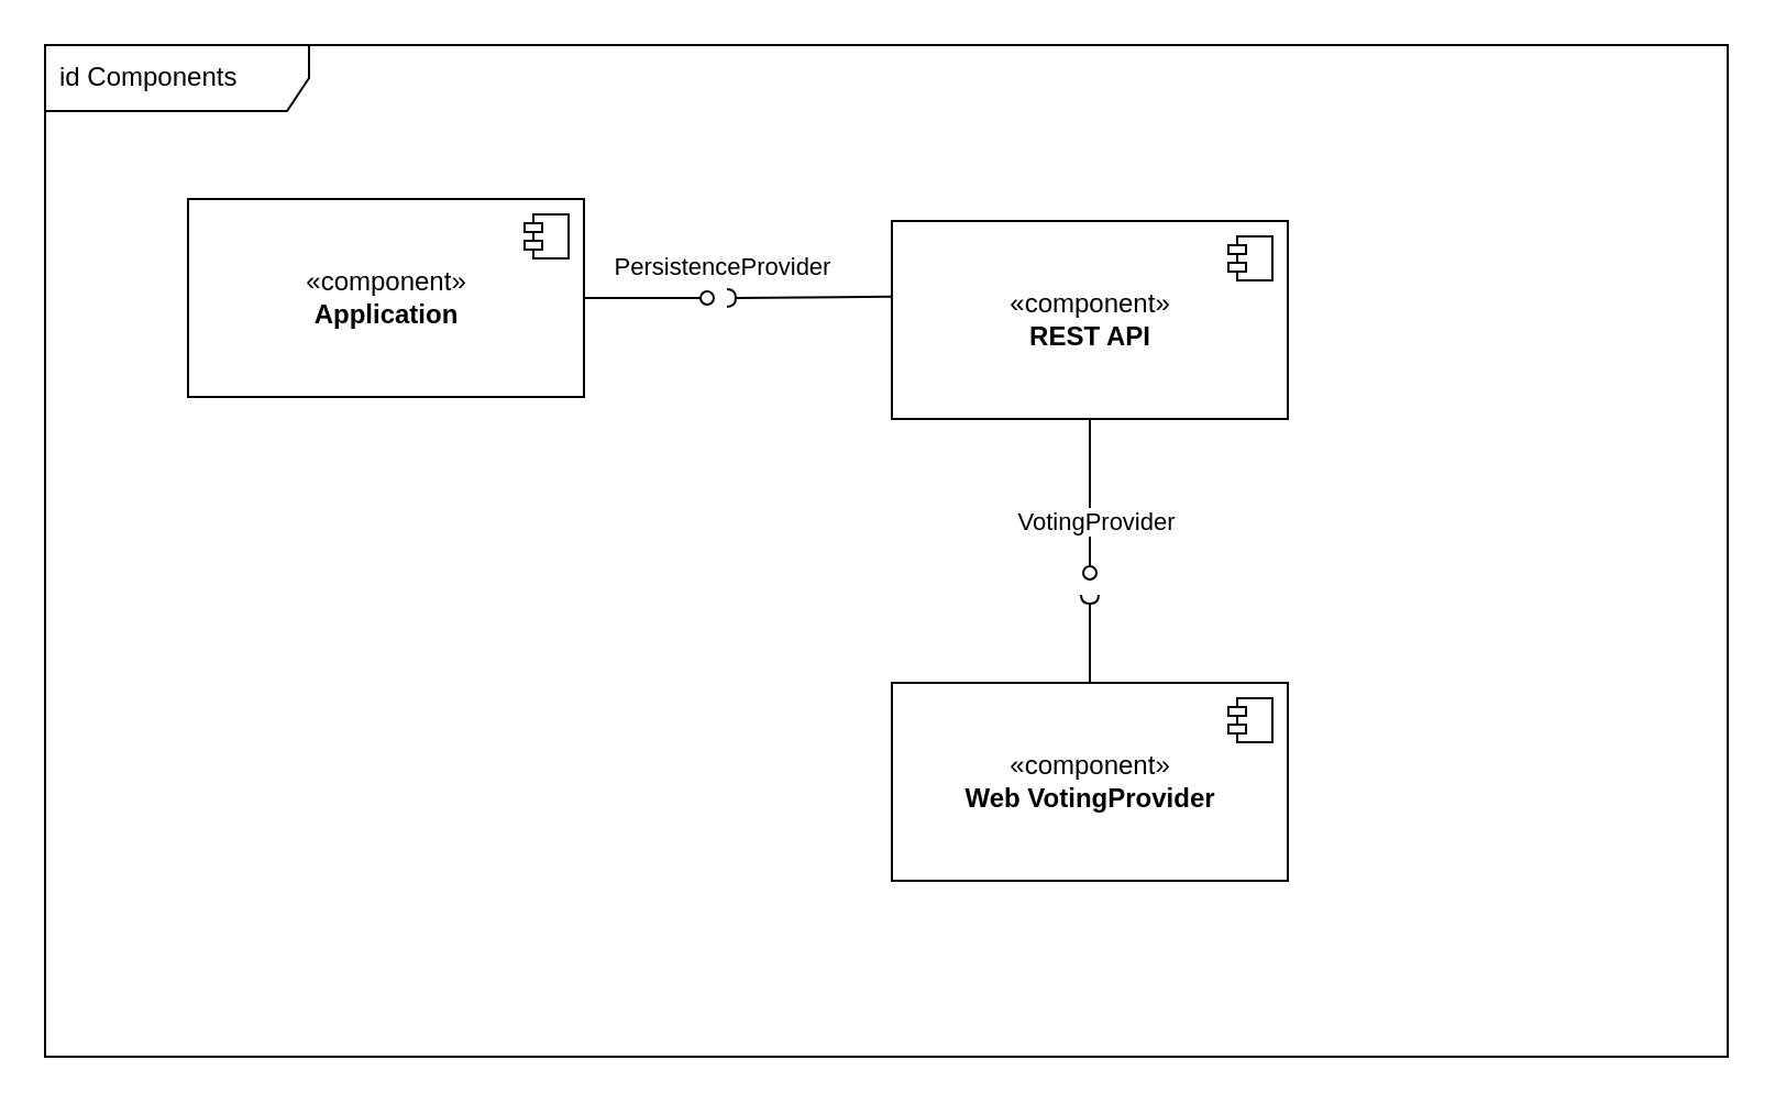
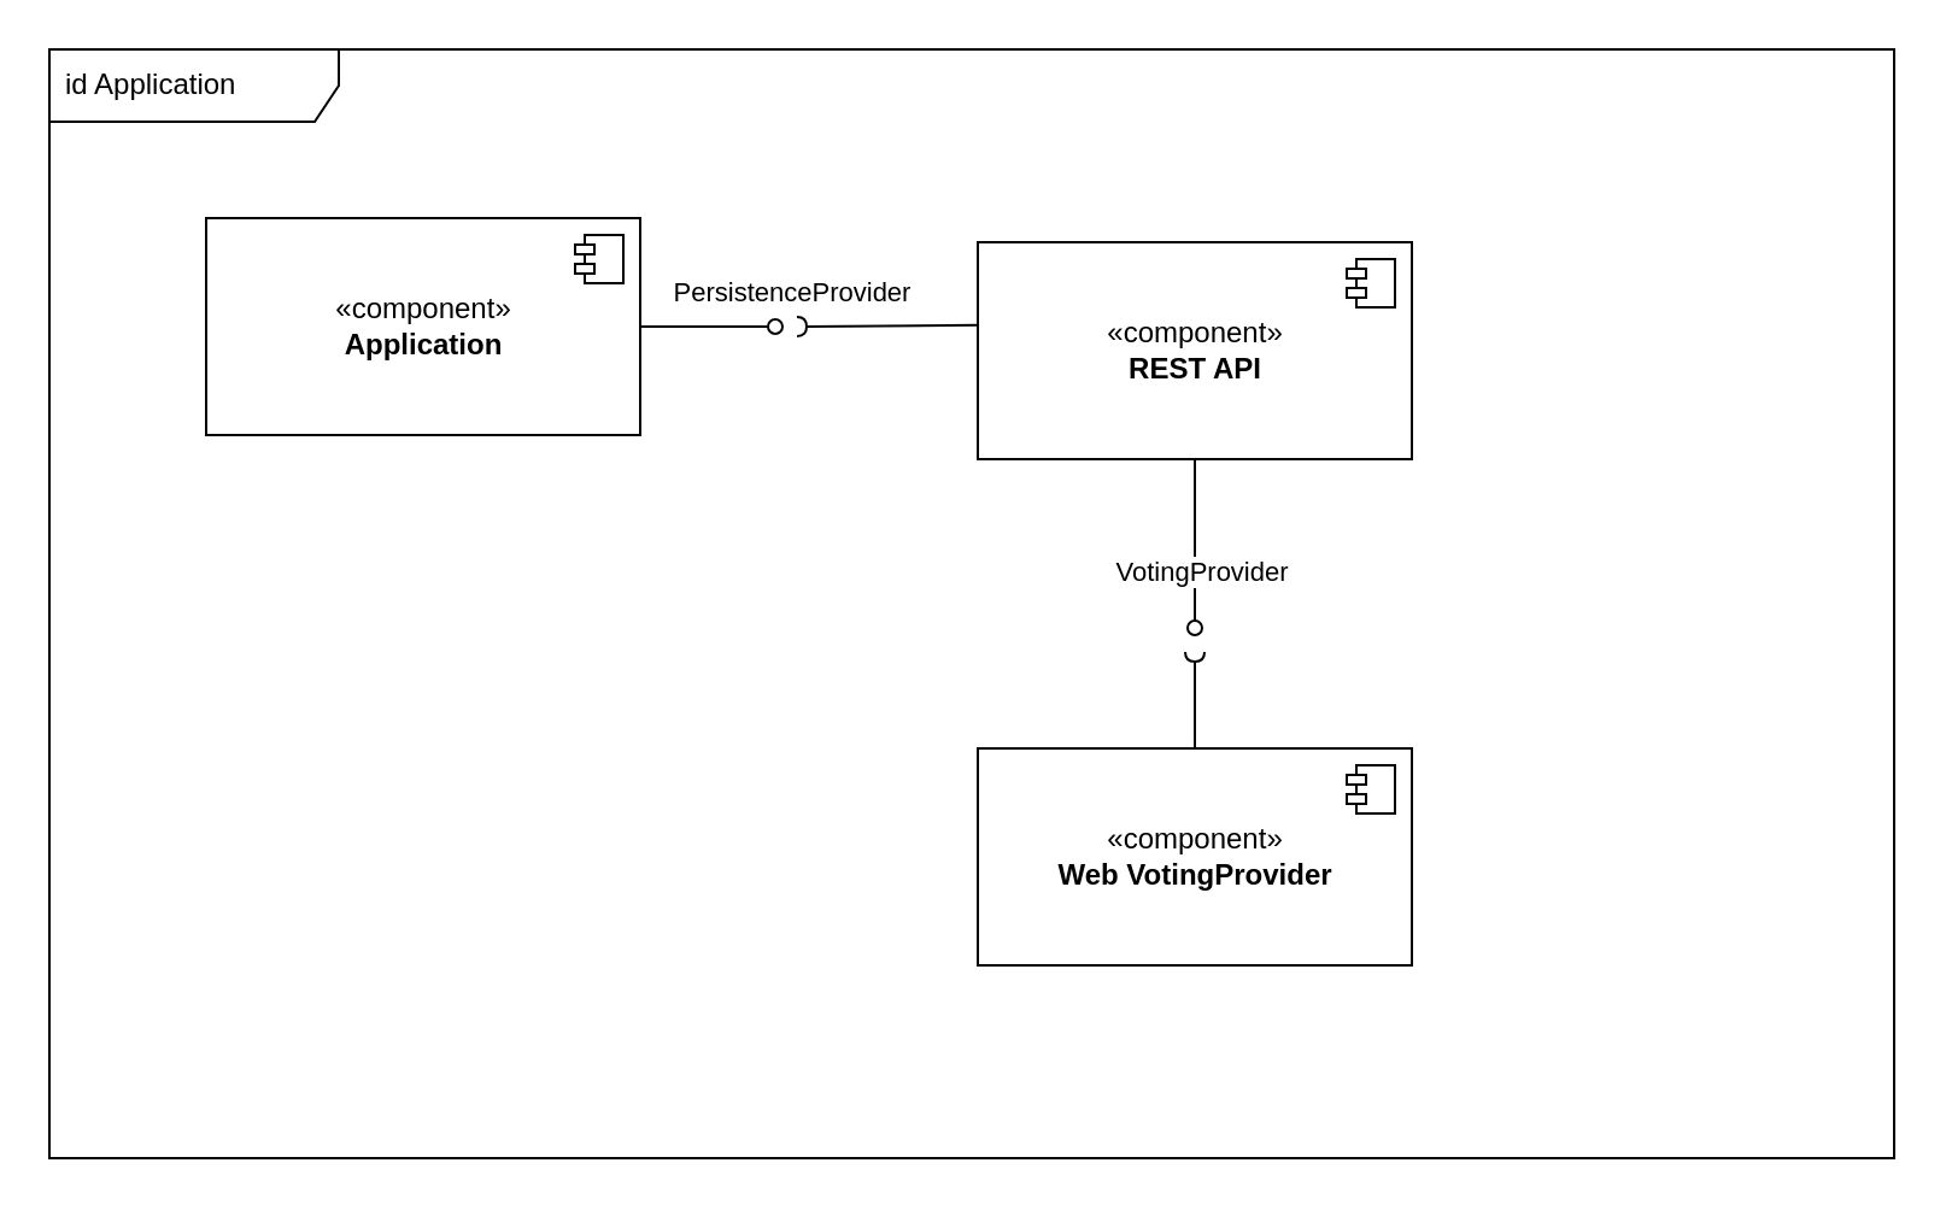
  <mxCell id="0" />
  <mxCell id="1" parent="0" />
- <mxCell id="2" value="id Components" style="shape=umlFrame;whiteSpace=wrap;html=1;width=120;height=30;boundedLbl=1;verticalAlign=middle;align=left;spacingLeft=5;" parent="1" vertex="1"><mxGeometry x="20" y="20" width="765" height="460" as="geometry" /></mxCell>
+ <mxCell id="2" value="id Application" style="shape=umlFrame;whiteSpace=wrap;html=1;width=120;height=30;boundedLbl=1;verticalAlign=middle;align=left;spacingLeft=5;" parent="1" vertex="1"><mxGeometry x="20" y="20" width="765" height="460" as="geometry" /></mxCell>
  <mxCell id="3" value="«component»&lt;br&gt;&lt;b&gt;Application&lt;/b&gt;" style="html=1;dropTarget=0;" parent="1" vertex="1"><mxGeometry x="85" y="90" width="180" height="90" as="geometry" /></mxCell>
  <mxCell id="4" value="" style="shape=module;jettyWidth=8;jettyHeight=4;" parent="3" vertex="1"><mxGeometry x="1" width="20" height="20" relative="1" as="geometry"><mxPoint x="-27" y="7" as="offset" /></mxGeometry></mxCell>
  <mxCell id="5" value="" style="endArrow=circle;html=1;rounded=0;align=center;verticalAlign=top;endFill=0;labelBackgroundColor=none;endSize=2;" parent="1" edge="1"><mxGeometry relative="1" as="geometry"><mxPoint x="265" y="135" as="sourcePoint" /><mxPoint x="325" y="135" as="targetPoint" /></mxGeometry></mxCell>
  <mxCell id="6" value="PersistenceProvider" style="edgeLabel;html=1;align=center;verticalAlign=middle;resizable=0;points=[];" parent="5" vertex="1" connectable="0"><mxGeometry x="0.397" y="-1" relative="1" as="geometry"><mxPoint x="20" y="-16" as="offset" /></mxGeometry></mxCell>
  <mxCell id="7" style="edgeStyle=orthogonalEdgeStyle;rounded=0;orthogonalLoop=1;jettySize=auto;html=1;exitX=0.5;exitY=1;exitDx=0;exitDy=0;endArrow=oval;endFill=0;" parent="1" source="9" edge="1"><mxGeometry relative="1" as="geometry"><mxPoint x="495" y="260" as="targetPoint" /></mxGeometry></mxCell>
  <mxCell id="8" value="VotingProvider" style="edgeLabel;html=1;align=center;verticalAlign=middle;resizable=0;points=[];" parent="7" vertex="1" connectable="0"><mxGeometry x="0.343" y="2" relative="1" as="geometry"><mxPoint as="offset" /></mxGeometry></mxCell>
  <mxCell id="9" value="«component»&lt;br&gt;&lt;b&gt;REST API&lt;/b&gt;" style="html=1;dropTarget=0;" parent="1" vertex="1"><mxGeometry x="405" y="100" width="180" height="90" as="geometry" /></mxCell>
  <mxCell id="10" value="" style="shape=module;jettyWidth=8;jettyHeight=4;" parent="9" vertex="1"><mxGeometry x="1" width="20" height="20" relative="1" as="geometry"><mxPoint x="-27" y="7" as="offset" /></mxGeometry></mxCell>
  <mxCell id="11" style="edgeStyle=orthogonalEdgeStyle;rounded=0;orthogonalLoop=1;jettySize=auto;html=1;exitX=0.5;exitY=0;exitDx=0;exitDy=0;endArrow=halfCircle;endFill=0;endSize=2;startSize=2;" parent="1" source="12" edge="1"><mxGeometry relative="1" as="geometry"><mxPoint x="495" y="270" as="targetPoint" /></mxGeometry></mxCell>
  <mxCell id="12" value="«component»&lt;br&gt;&lt;b&gt;Web VotingProvider&lt;/b&gt;" style="html=1;dropTarget=0;" parent="1" vertex="1"><mxGeometry x="405" y="310" width="180" height="90" as="geometry" /></mxCell>
  <mxCell id="13" value="" style="shape=module;jettyWidth=8;jettyHeight=4;" parent="12" vertex="1"><mxGeometry x="1" width="20" height="20" relative="1" as="geometry"><mxPoint x="-27" y="7" as="offset" /></mxGeometry></mxCell>
  <mxCell id="14" value="" style="endArrow=halfCircle;html=1;rounded=0;align=center;verticalAlign=top;endFill=0;labelBackgroundColor=none;endSize=2;exitX=0.003;exitY=0.382;exitDx=0;exitDy=0;exitPerimeter=0;" parent="1" source="9" edge="1"><mxGeometry relative="1" as="geometry"><mxPoint x="355" y="135" as="sourcePoint" /><mxPoint x="330" y="134.98" as="targetPoint" /></mxGeometry></mxCell>
